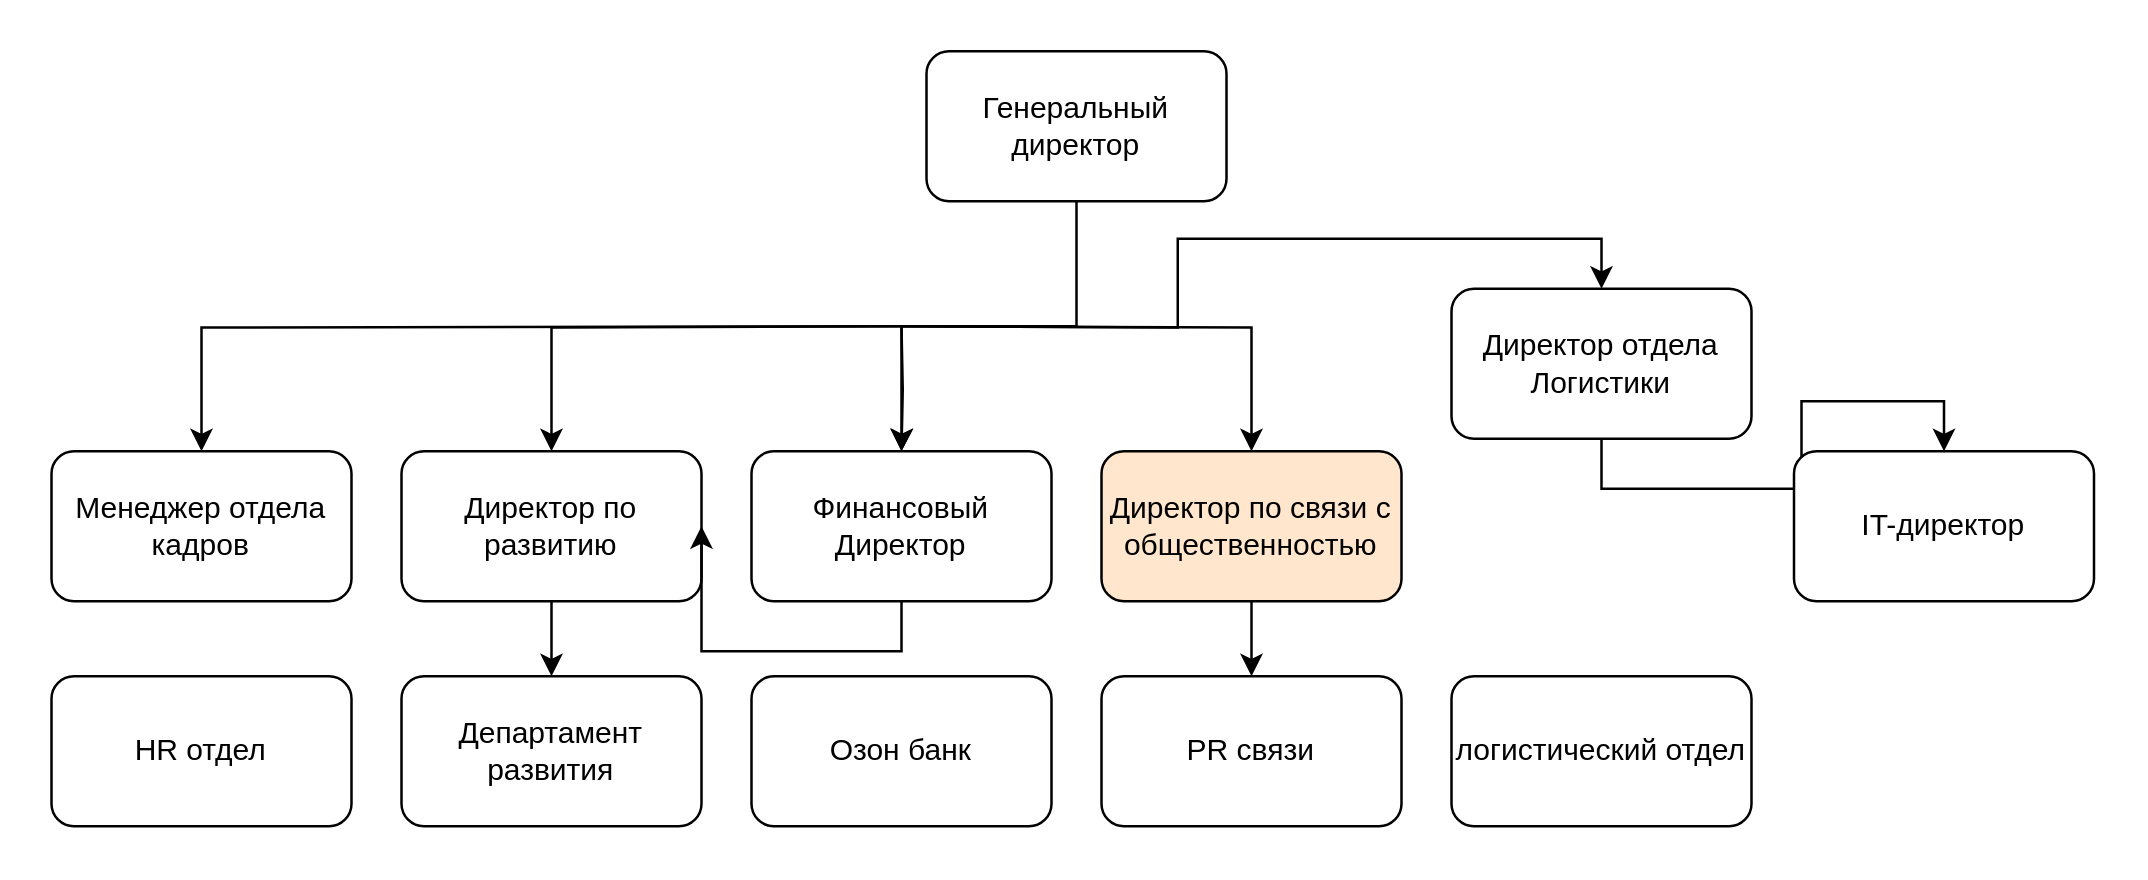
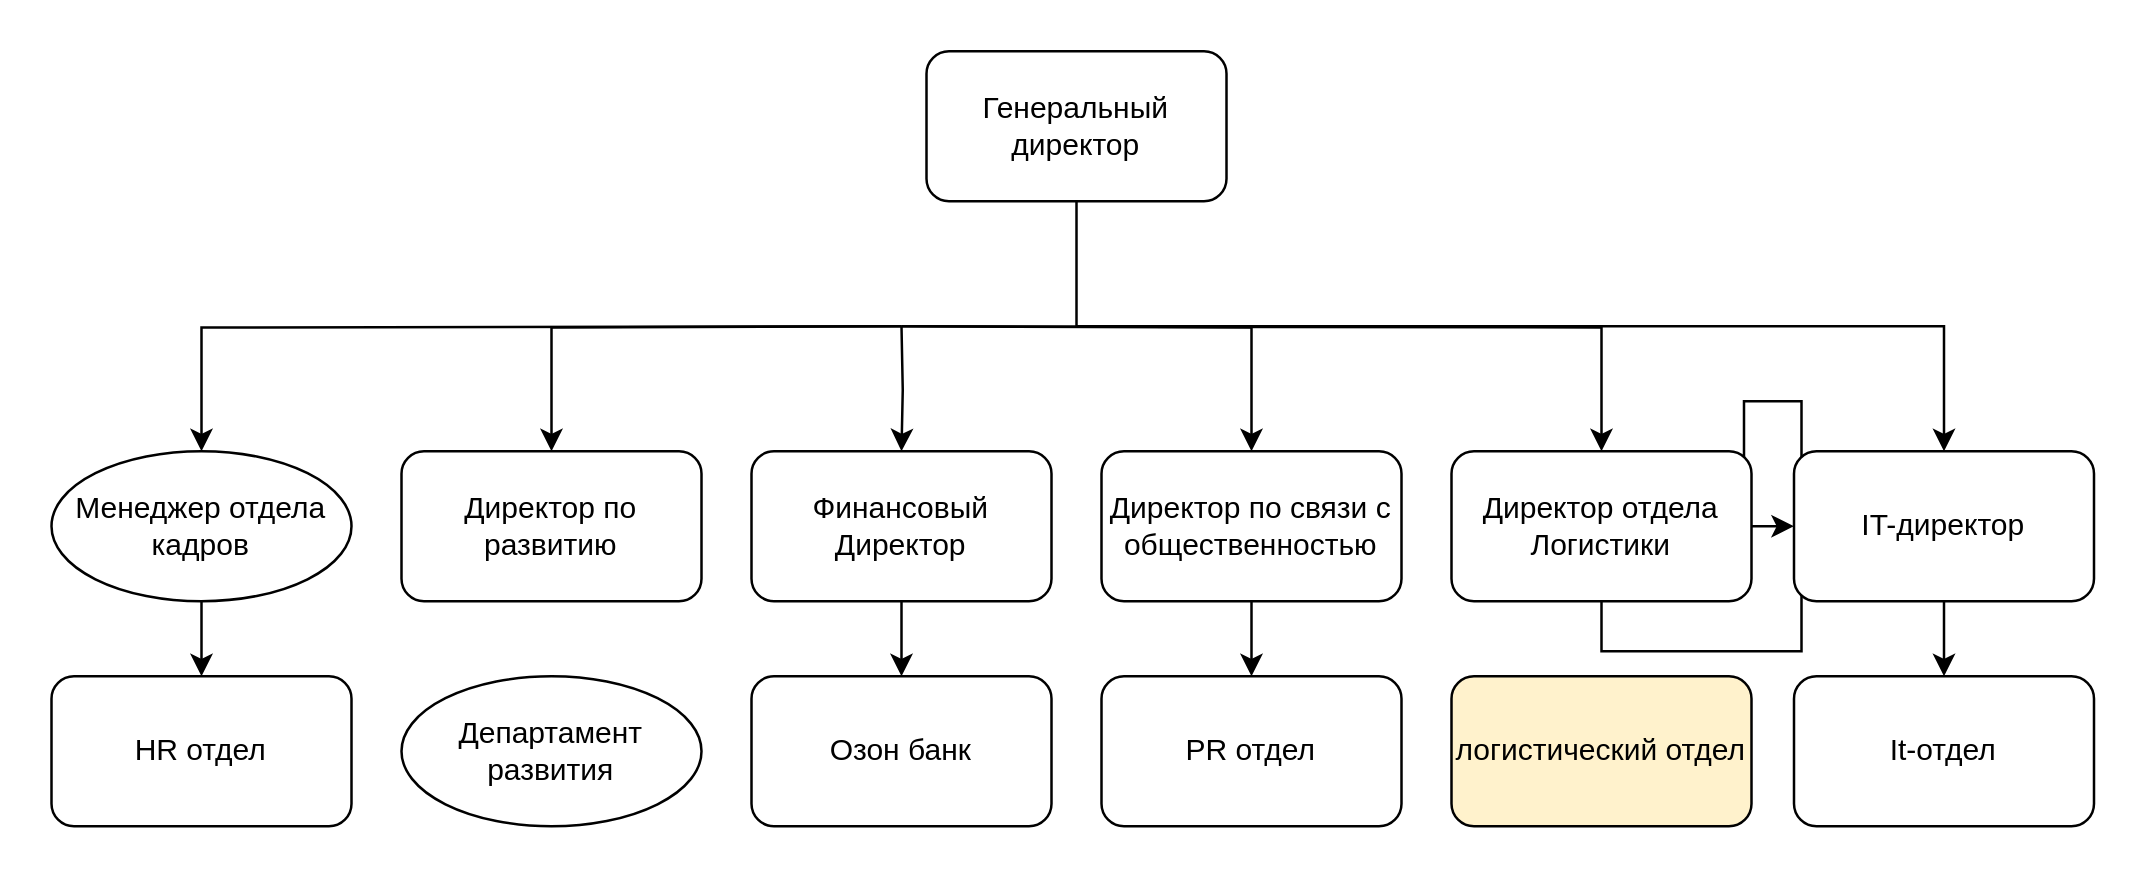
  <mxCell id="0" />
  <mxCell id="1" parent="0" />
  <mxCell id="2" style="edgeStyle=orthogonalEdgeStyle;rounded=0;orthogonalLoop=1;jettySize=auto;html=1;exitX=0.5;exitY=1;exitDx=0;exitDy=0;entryX=0.5;entryY=0;entryDx=0;entryDy=0;" edge="1" parent="1" target="10"><mxGeometry relative="1" as="geometry"><mxPoint x="360" y="130" as="sourcePoint" /></mxGeometry></mxCell>
  <mxCell id="3" style="edgeStyle=orthogonalEdgeStyle;rounded=0;orthogonalLoop=1;jettySize=auto;html=1;exitX=0.5;exitY=1;exitDx=0;exitDy=0;entryX=0.5;entryY=0;entryDx=0;entryDy=0;" edge="1" parent="1" target="13"><mxGeometry relative="1" as="geometry"><mxPoint x="360" y="130" as="sourcePoint" /></mxGeometry></mxCell>
  <mxCell id="4" style="edgeStyle=orthogonalEdgeStyle;rounded=0;orthogonalLoop=1;jettySize=auto;html=1;exitX=0.5;exitY=1;exitDx=0;exitDy=0;entryX=0.5;entryY=0;entryDx=0;entryDy=0;" edge="1" parent="1" target="16"><mxGeometry relative="1" as="geometry"><mxPoint x="360" y="130" as="sourcePoint" /></mxGeometry></mxCell>
  <mxCell id="5" style="edgeStyle=orthogonalEdgeStyle;rounded=0;orthogonalLoop=1;jettySize=auto;html=1;exitX=0.5;exitY=1;exitDx=0;exitDy=0;entryX=0.5;entryY=0;entryDx=0;entryDy=0;" edge="1" parent="1" target="19"><mxGeometry relative="1" as="geometry"><mxPoint x="360" y="130" as="sourcePoint" /></mxGeometry></mxCell>
  <mxCell id="6" style="edgeStyle=orthogonalEdgeStyle;rounded=0;orthogonalLoop=1;jettySize=auto;html=1;exitX=0.5;exitY=1;exitDx=0;exitDy=0;entryX=0.5;entryY=0;entryDx=0;entryDy=0;" edge="1" parent="1" target="22"><mxGeometry relative="1" as="geometry"><mxPoint x="360" y="130" as="sourcePoint" /></mxGeometry></mxCell>
- <mxCell id="7" style="edgeStyle=orthogonalEdgeStyle;rounded=0;orthogonalLoop=1;jettySize=auto;html=1;exitX=0.5;exitY=1;exitDx=0;exitDy=0;" edge="1" parent="1" source="8" target="16"><mxGeometry relative="1" as="geometry" /></mxCell>
+ <mxCell id="7" style="edgeStyle=orthogonalEdgeStyle;rounded=0;orthogonalLoop=1;jettySize=auto;html=1;exitX=0.5;exitY=1;exitDx=0;exitDy=0;entryX=0.5;entryY=0;entryDx=0;entryDy=0;" edge="1" parent="1" source="8" target="25"><mxGeometry relative="1" as="geometry" /></mxCell>
  <mxCell id="8" value="Генеральный директор" style="rounded=1;whiteSpace=wrap;html=1;" vertex="1" parent="1"><mxGeometry x="370" y="20" width="120" height="60" as="geometry" /></mxCell>
- <mxCell id="10" value="Менеджер отдела&lt;br&gt;кадров" style="rounded=1;whiteSpace=wrap;html=1;" vertex="1" parent="1"><mxGeometry x="20" y="180" width="120" height="60" as="geometry" /></mxCell>
+ <mxCell id="9" style="edgeStyle=orthogonalEdgeStyle;rounded=0;orthogonalLoop=1;jettySize=auto;html=1;exitX=0.5;exitY=1;exitDx=0;exitDy=0;entryX=0.5;entryY=0;entryDx=0;entryDy=0;" edge="1" parent="1" source="10" target="11"><mxGeometry relative="1" as="geometry" /></mxCell>
+ <mxCell id="10" value="Менеджер отдела&lt;br&gt;кадров" style="ellipse;whiteSpace=wrap;html=1;" vertex="1" parent="1"><mxGeometry x="20" y="180" width="120" height="60" as="geometry" /></mxCell>
  <mxCell id="11" value="HR отдел" style="rounded=1;whiteSpace=wrap;html=1;" vertex="1" parent="1"><mxGeometry x="20" y="270" width="120" height="60" as="geometry" /></mxCell>
- <mxCell id="12" style="edgeStyle=orthogonalEdgeStyle;rounded=0;orthogonalLoop=1;jettySize=auto;html=1;exitX=0.5;exitY=1;exitDx=0;exitDy=0;entryX=0.5;entryY=0;entryDx=0;entryDy=0;" edge="1" parent="1" source="13" target="14"><mxGeometry relative="1" as="geometry" /></mxCell>
  <mxCell id="13" value="Директор по развитию" style="rounded=1;whiteSpace=wrap;html=1;" vertex="1" parent="1"><mxGeometry x="160" y="180" width="120" height="60" as="geometry" /></mxCell>
- <mxCell id="14" value="Департамент&lt;br&gt;развития" style="rounded=1;whiteSpace=wrap;html=1;" vertex="1" parent="1"><mxGeometry x="160" y="270" width="120" height="60" as="geometry" /></mxCell>
- <mxCell id="15" style="edgeStyle=orthogonalEdgeStyle;rounded=0;orthogonalLoop=1;jettySize=auto;html=1;exitX=0.5;exitY=1;exitDx=0;exitDy=0;" edge="1" parent="1" source="16" target="13"><mxGeometry relative="1" as="geometry" /></mxCell>
+ <mxCell id="14" value="Департамент&lt;br&gt;развития" style="ellipse;whiteSpace=wrap;html=1;" vertex="1" parent="1"><mxGeometry x="160" y="270" width="120" height="60" as="geometry" /></mxCell>
+ <mxCell id="15" style="edgeStyle=orthogonalEdgeStyle;rounded=0;orthogonalLoop=1;jettySize=auto;html=1;exitX=0.5;exitY=1;exitDx=0;exitDy=0;entryX=0.5;entryY=0;entryDx=0;entryDy=0;" edge="1" parent="1" source="16" target="17"><mxGeometry relative="1" as="geometry" /></mxCell>
  <mxCell id="16" value="Финансовый&lt;br&gt;Директор" style="rounded=1;whiteSpace=wrap;html=1;" vertex="1" parent="1"><mxGeometry x="300" y="180" width="120" height="60" as="geometry" /></mxCell>
  <mxCell id="17" value="Озон банк" style="rounded=1;whiteSpace=wrap;html=1;" vertex="1" parent="1"><mxGeometry x="300" y="270" width="120" height="60" as="geometry" /></mxCell>
  <mxCell id="18" style="edgeStyle=orthogonalEdgeStyle;rounded=0;orthogonalLoop=1;jettySize=auto;html=1;exitX=0.5;exitY=1;exitDx=0;exitDy=0;entryX=0.5;entryY=0;entryDx=0;entryDy=0;" edge="1" parent="1" source="19" target="20"><mxGeometry relative="1" as="geometry" /></mxCell>
- <mxCell id="19" value="Директор по связи с&lt;br&gt;общественностью" style="rounded=1;whiteSpace=wrap;html=1;fillColor=#ffe6cc;" vertex="1" parent="1"><mxGeometry x="440" y="180" width="120" height="60" as="geometry" /></mxCell>
- <mxCell id="20" value="PR связи" style="rounded=1;whiteSpace=wrap;html=1;" vertex="1" parent="1"><mxGeometry x="440" y="270" width="120" height="60" as="geometry" /></mxCell>
+ <mxCell id="19" value="Директор по связи с&lt;br&gt;общественностью" style="rounded=1;whiteSpace=wrap;html=1;" vertex="1" parent="1"><mxGeometry x="440" y="180" width="120" height="60" as="geometry" /></mxCell>
+ <mxCell id="20" value="PR отдел" style="rounded=1;whiteSpace=wrap;html=1;" vertex="1" parent="1"><mxGeometry x="440" y="270" width="120" height="60" as="geometry" /></mxCell>
  <mxCell id="21" style="edgeStyle=orthogonalEdgeStyle;rounded=0;orthogonalLoop=1;jettySize=auto;html=1;exitX=0.5;exitY=1;exitDx=0;exitDy=0;" edge="1" parent="1" source="22" target="25"><mxGeometry relative="1" as="geometry" /></mxCell>
- <mxCell id="22" value="Директор отдела&lt;br&gt;Логистики" style="rounded=1;whiteSpace=wrap;html=1;" vertex="1" parent="1"><mxGeometry x="580" y="115" width="120" height="60" as="geometry" /></mxCell>
- <mxCell id="23" value="логистический отдел" style="rounded=1;whiteSpace=wrap;html=1;" vertex="1" parent="1"><mxGeometry x="580" y="270" width="120" height="60" as="geometry" /></mxCell>
+ <mxCell id="22" value="Директор отдела&lt;br&gt;Логистики" style="rounded=1;whiteSpace=wrap;html=1;" vertex="1" parent="1"><mxGeometry x="580" y="180" width="120" height="60" as="geometry" /></mxCell>
+ <mxCell id="23" value="логистический отдел" style="rounded=1;whiteSpace=wrap;html=1;fillColor=#fff2cc;" vertex="1" parent="1"><mxGeometry x="580" y="270" width="120" height="60" as="geometry" /></mxCell>
+ <mxCell id="24" style="edgeStyle=orthogonalEdgeStyle;rounded=0;orthogonalLoop=1;jettySize=auto;html=1;exitX=0.5;exitY=1;exitDx=0;exitDy=0;entryX=0.5;entryY=0;entryDx=0;entryDy=0;" edge="1" parent="1" source="25" target="26"><mxGeometry relative="1" as="geometry" /></mxCell>
  <mxCell id="25" value="IT-директор" style="rounded=1;whiteSpace=wrap;html=1;" vertex="1" parent="1"><mxGeometry x="717" y="180" width="120" height="60" as="geometry" /></mxCell>
+ <mxCell id="26" value="It-отдел" style="rounded=1;whiteSpace=wrap;html=1;" vertex="1" parent="1"><mxGeometry x="717" y="270" width="120" height="60" as="geometry" /></mxCell>
